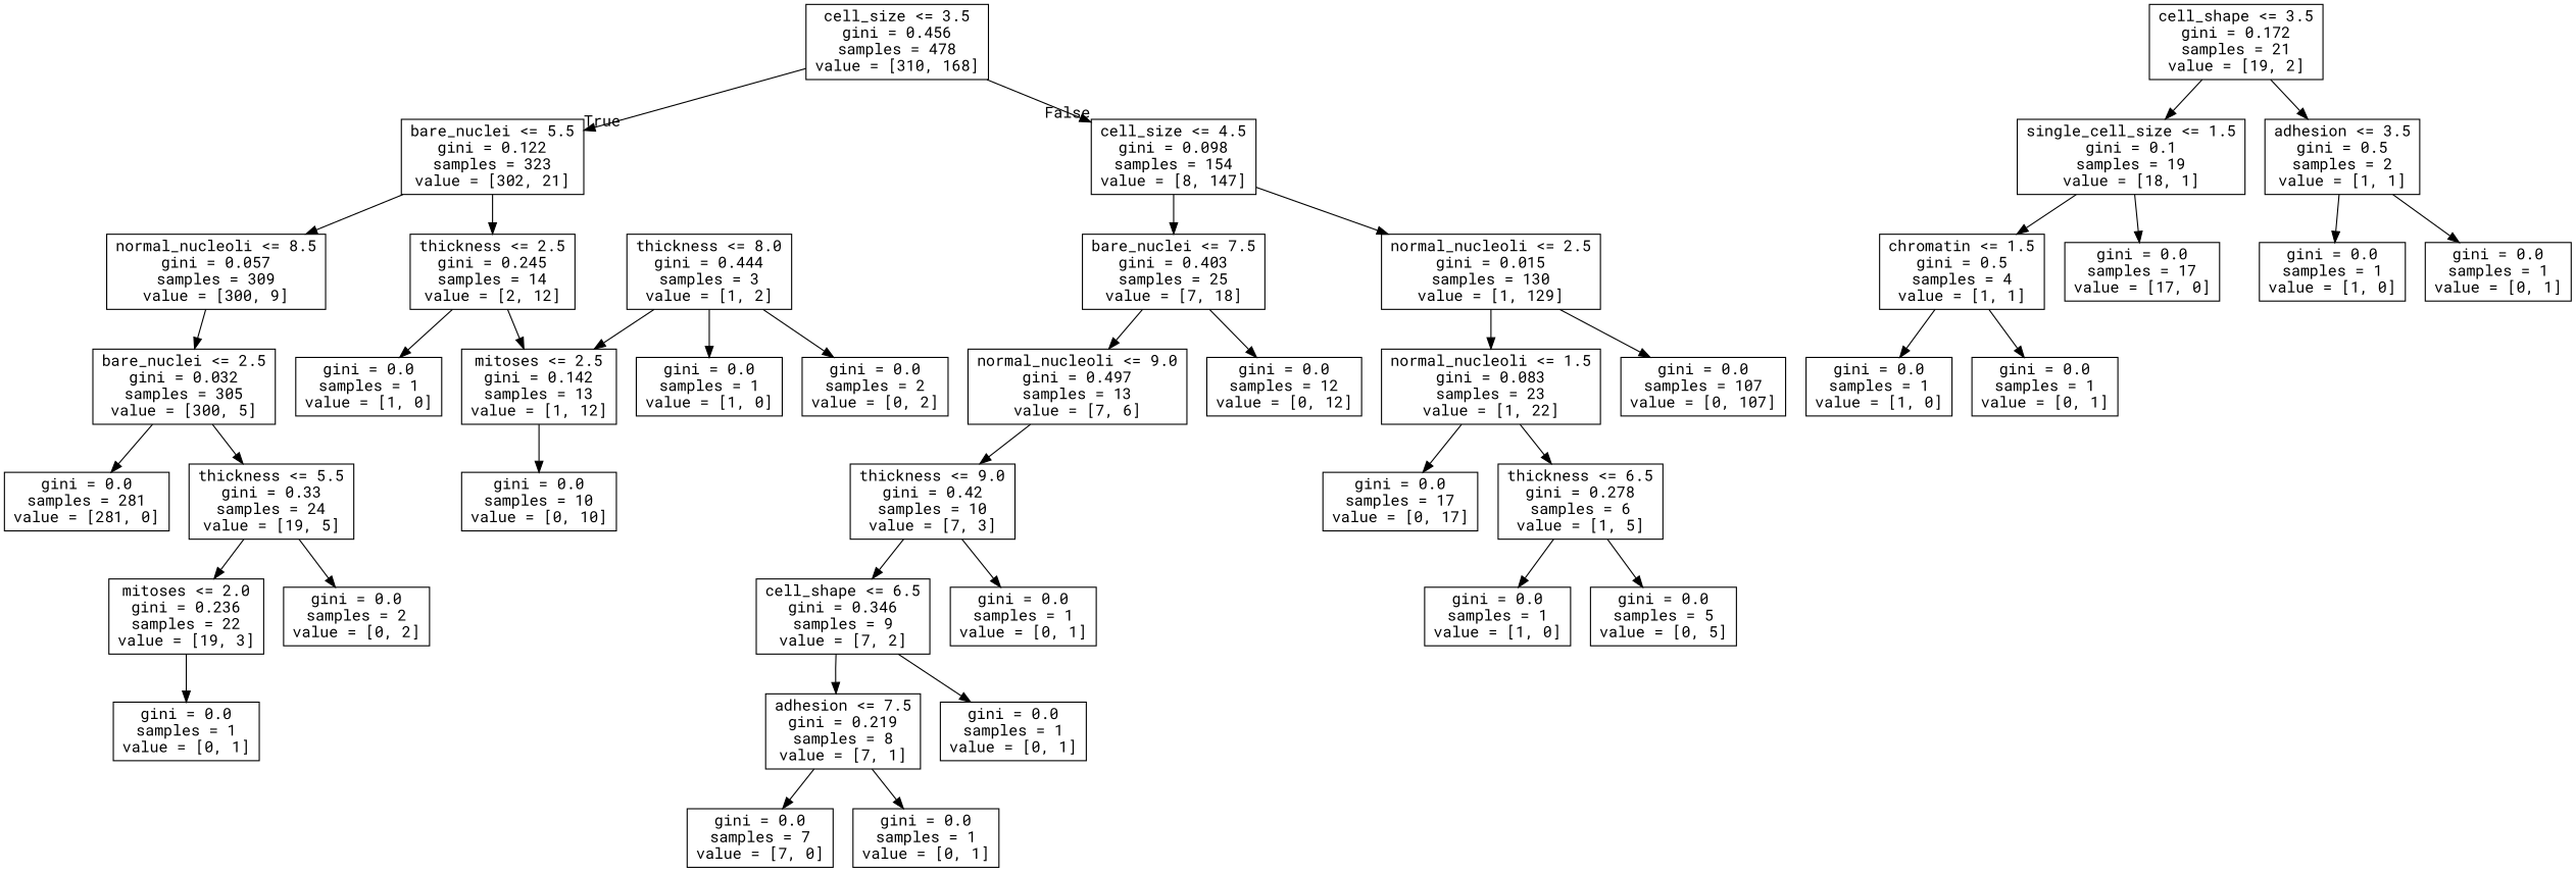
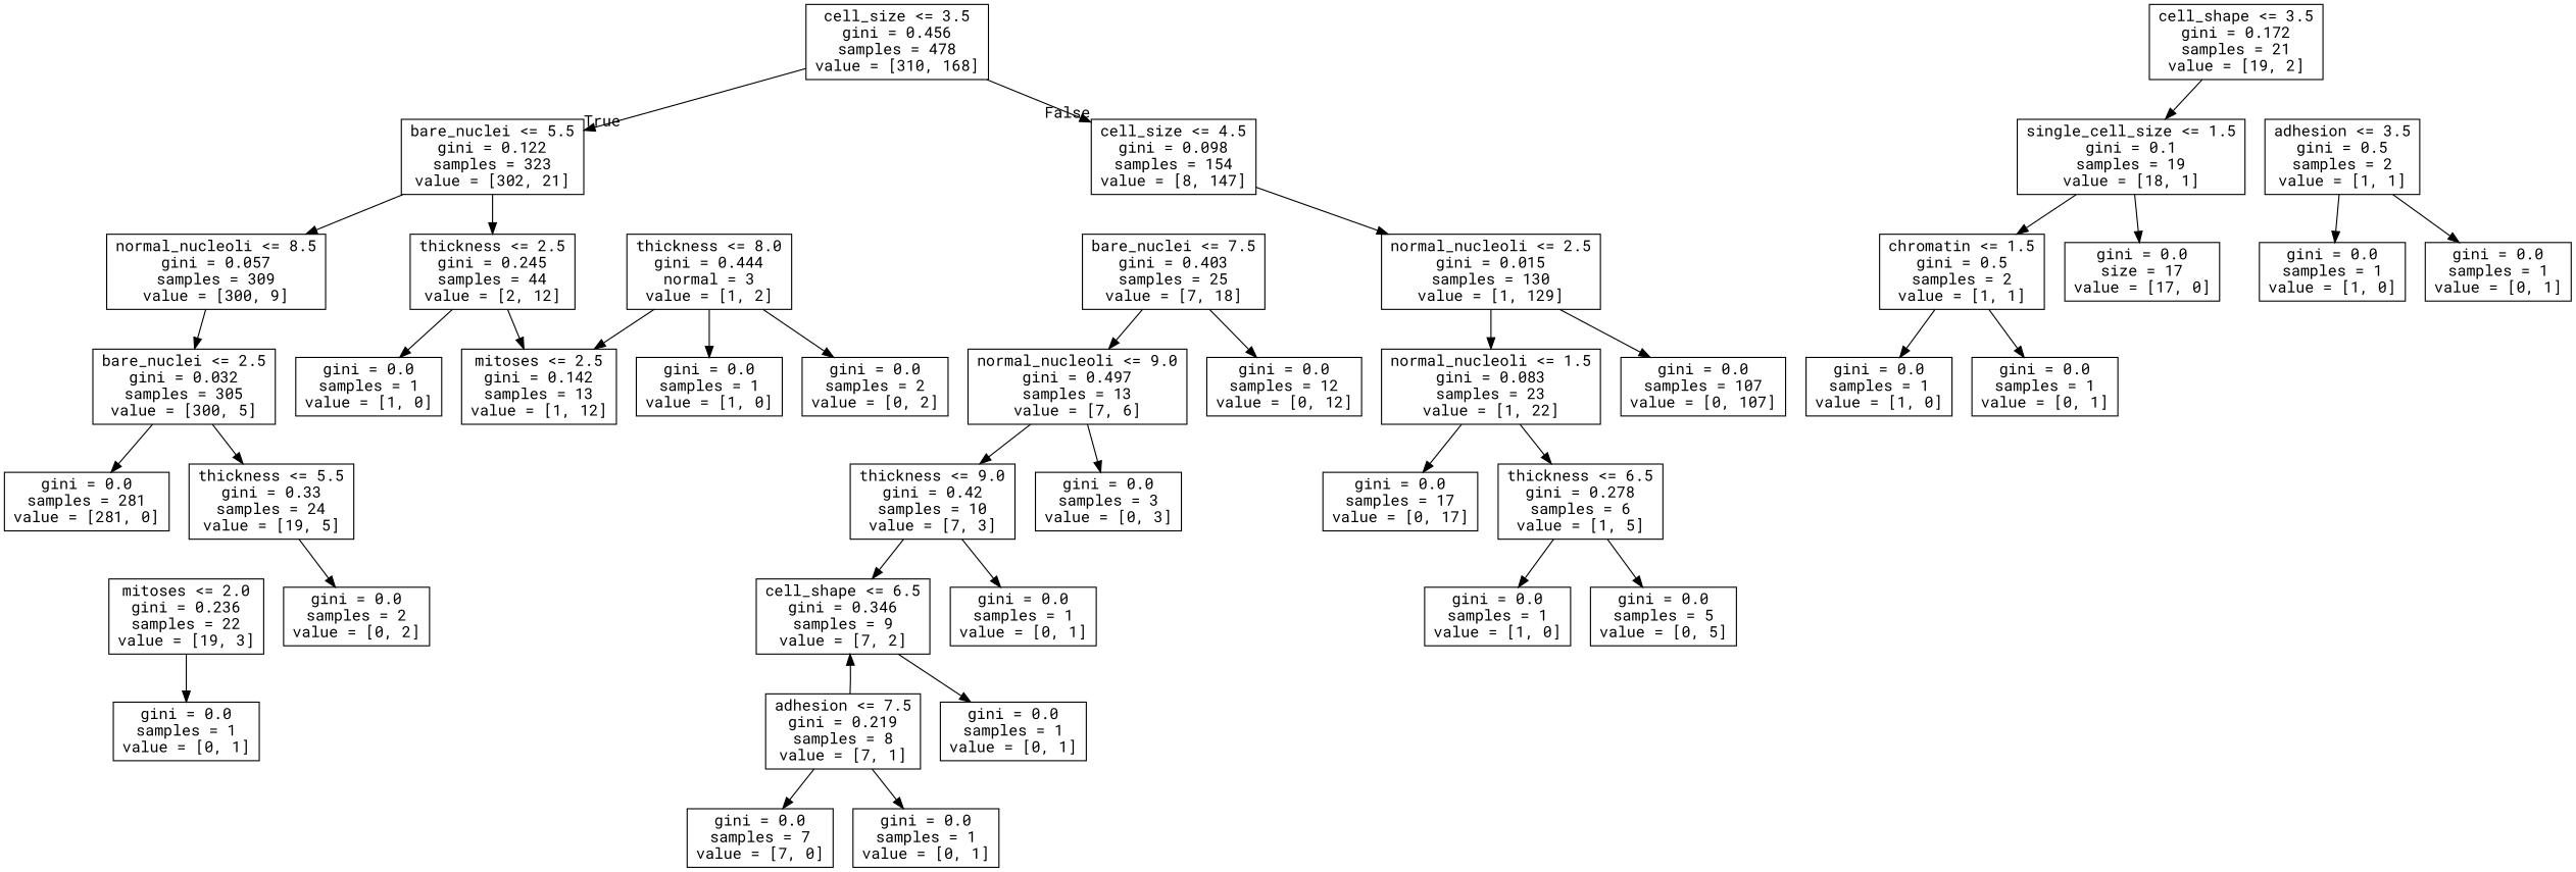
  digraph {
    fontname="Roboto Mono"
    node [fontname="Roboto Mono" shape=box]
    edge [fontname="Roboto Mono"]
    n1 [label="cell_size <= 3.5\ngini = 0.456\nsamples = 478\nvalue = [310, 168]"]
    n2 [label="bare_nuclei <= 5.5\ngini = 0.122\nsamples = 323\nvalue = [302, 21]"]
    n3 [label="cell_size <= 4.5\ngini = 0.098\nsamples = 154\nvalue = [8, 147]"]
    n4 [label="normal_nucleoli <= 8.5\ngini = 0.057\nsamples = 309\nvalue = [300, 9]"]
-   n5 [label="thickness <= 2.5\ngini = 0.245\nsamples = 14\nvalue = [2, 12]"]
+   n5 [label="thickness <= 2.5\ngini = 0.245\nsamples = 44\nvalue = [2, 12]"]
    n6 [label="bare_nuclei <= 7.5\ngini = 0.403\nsamples = 25\nvalue = [7, 18]"]
    n7 [label="normal_nucleoli <= 2.5\ngini = 0.015\nsamples = 130\nvalue = [1, 129]"]
    n8 [label="bare_nuclei <= 2.5\ngini = 0.032\nsamples = 305\nvalue = [300, 5]"]
    n9 [label="gini = 0.0\nsamples = 1\nvalue = [1, 0]"]
    n10 [label="mitoses <= 2.5\ngini = 0.142\nsamples = 13\nvalue = [1, 12]"]
    n11 [label="gini = 0.0\nsamples = 281\nvalue = [281, 0]"]
    n12 [label="thickness <= 5.5\ngini = 0.33\nsamples = 24\nvalue = [19, 5]"]
    n13 [label="mitoses <= 2.0\ngini = 0.236\nsamples = 22\nvalue = [19, 3]"]
    n14 [label="gini = 0.0\nsamples = 2\nvalue = [0, 2]"]
    n15 [label="gini = 0.0\nsamples = 1\nvalue = [0, 1]"]
    n16 [label="cell_shape <= 3.5\ngini = 0.172\nsamples = 21\nvalue = [19, 2]"]
    n17 [label="single_cell_size <= 1.5\ngini = 0.1\nsamples = 19\nvalue = [18, 1]"]
    n18 [label="adhesion <= 3.5\ngini = 0.5\nsamples = 2\nvalue = [1, 1]"]
-   n19 [label="chromatin <= 1.5\ngini = 0.5\nsamples = 4\nvalue = [1, 1]"]
-   n20 [label="gini = 0.0\nsamples = 17\nvalue = [17, 0]"]
+   n19 [label="chromatin <= 1.5\ngini = 0.5\nsamples = 2\nvalue = [1, 1]"]
+   n20 [label="gini = 0.0\nsize = 17\nvalue = [17, 0]"]
    n21 [label="gini = 0.0\nsamples = 1\nvalue = [1, 0]"]
    n22 [label="gini = 0.0\nsamples = 1\nvalue = [0, 1]"]
    n23 [label="gini = 0.0\nsamples = 1\nvalue = [1, 0]"]
    n24 [label="gini = 0.0\nsamples = 1\nvalue = [0, 1]"]
-   n25 [label="gini = 0.0\nsamples = 10\nvalue = [0, 10]"]
-   n26 [label="thickness <= 8.0\ngini = 0.444\nsamples = 3\nvalue = [1, 2]"]
+   n26 [label="thickness <= 8.0\ngini = 0.444\nnormal = 3\nvalue = [1, 2]"]
    n27 [label="gini = 0.0\nsamples = 1\nvalue = [1, 0]"]
    n28 [label="gini = 0.0\nsamples = 2\nvalue = [0, 2]"]
    n29 [label="normal_nucleoli <= 9.0\ngini = 0.497\nsamples = 13\nvalue = [7, 6]"]
    n30 [label="gini = 0.0\nsamples = 12\nvalue = [0, 12]"]
    n31 [label="normal_nucleoli <= 1.5\ngini = 0.083\nsamples = 23\nvalue = [1, 22]"]
    n32 [label="gini = 0.0\nsamples = 107\nvalue = [0, 107]"]
    n33 [label="thickness <= 9.0\ngini = 0.42\nsamples = 10\nvalue = [7, 3]"]
+   n34 [label="gini = 0.0\nsamples = 3\nvalue = [0, 3]"]
    n35 [label="cell_shape <= 6.5\ngini = 0.346\nsamples = 9\nvalue = [7, 2]"]
    n36 [label="gini = 0.0\nsamples = 1\nvalue = [0, 1]"]
    n37 [label="adhesion <= 7.5\ngini = 0.219\nsamples = 8\nvalue = [7, 1]"]
    n38 [label="gini = 0.0\nsamples = 1\nvalue = [0, 1]"]
    n39 [label="gini = 0.0\nsamples = 7\nvalue = [7, 0]"]
    n40 [label="gini = 0.0\nsamples = 1\nvalue = [0, 1]"]
    n41 [label="gini = 0.0\nsamples = 17\nvalue = [0, 17]"]
    n42 [label="thickness <= 6.5\ngini = 0.278\nsamples = 6\nvalue = [1, 5]"]
    n43 [label="gini = 0.0\nsamples = 1\nvalue = [1, 0]"]
    n44 [label="gini = 0.0\nsamples = 5\nvalue = [0, 5]"]
    n1 -> n2 [headlabel=True labelangle=45 labeldistance=2.5]
    n1 -> n3 [headlabel=False labelangle=-45 labeldistance=2.5]
    n2 -> n4
    n2 -> n5
-   n3 -> n6
    n3 -> n7
    n4 -> n8
    n5 -> n9
    n5 -> n10
    n6 -> n29
    n6 -> n30
    n7 -> n31
    n7 -> n32
    n8 -> n11
    n8 -> n12
-   n10 -> n25
-   n12 -> n13
    n12 -> n14
    n13 -> n15
    n16 -> n17
-   n16 -> n18
    n17 -> n19
    n17 -> n20
    n18 -> n21
    n18 -> n22
    n19 -> n23
    n19 -> n24
    n26 -> n10
    n26 -> n27
    n26 -> n28
    n29 -> n33
+   n29 -> n34
    n31 -> n41
    n31 -> n42
    n33 -> n35
    n33 -> n36
-   n35 -> n37
+   n37 -> n35
    n35 -> n38
    n37 -> n39
    n37 -> n40
    n42 -> n43
    n42 -> n44
  }
